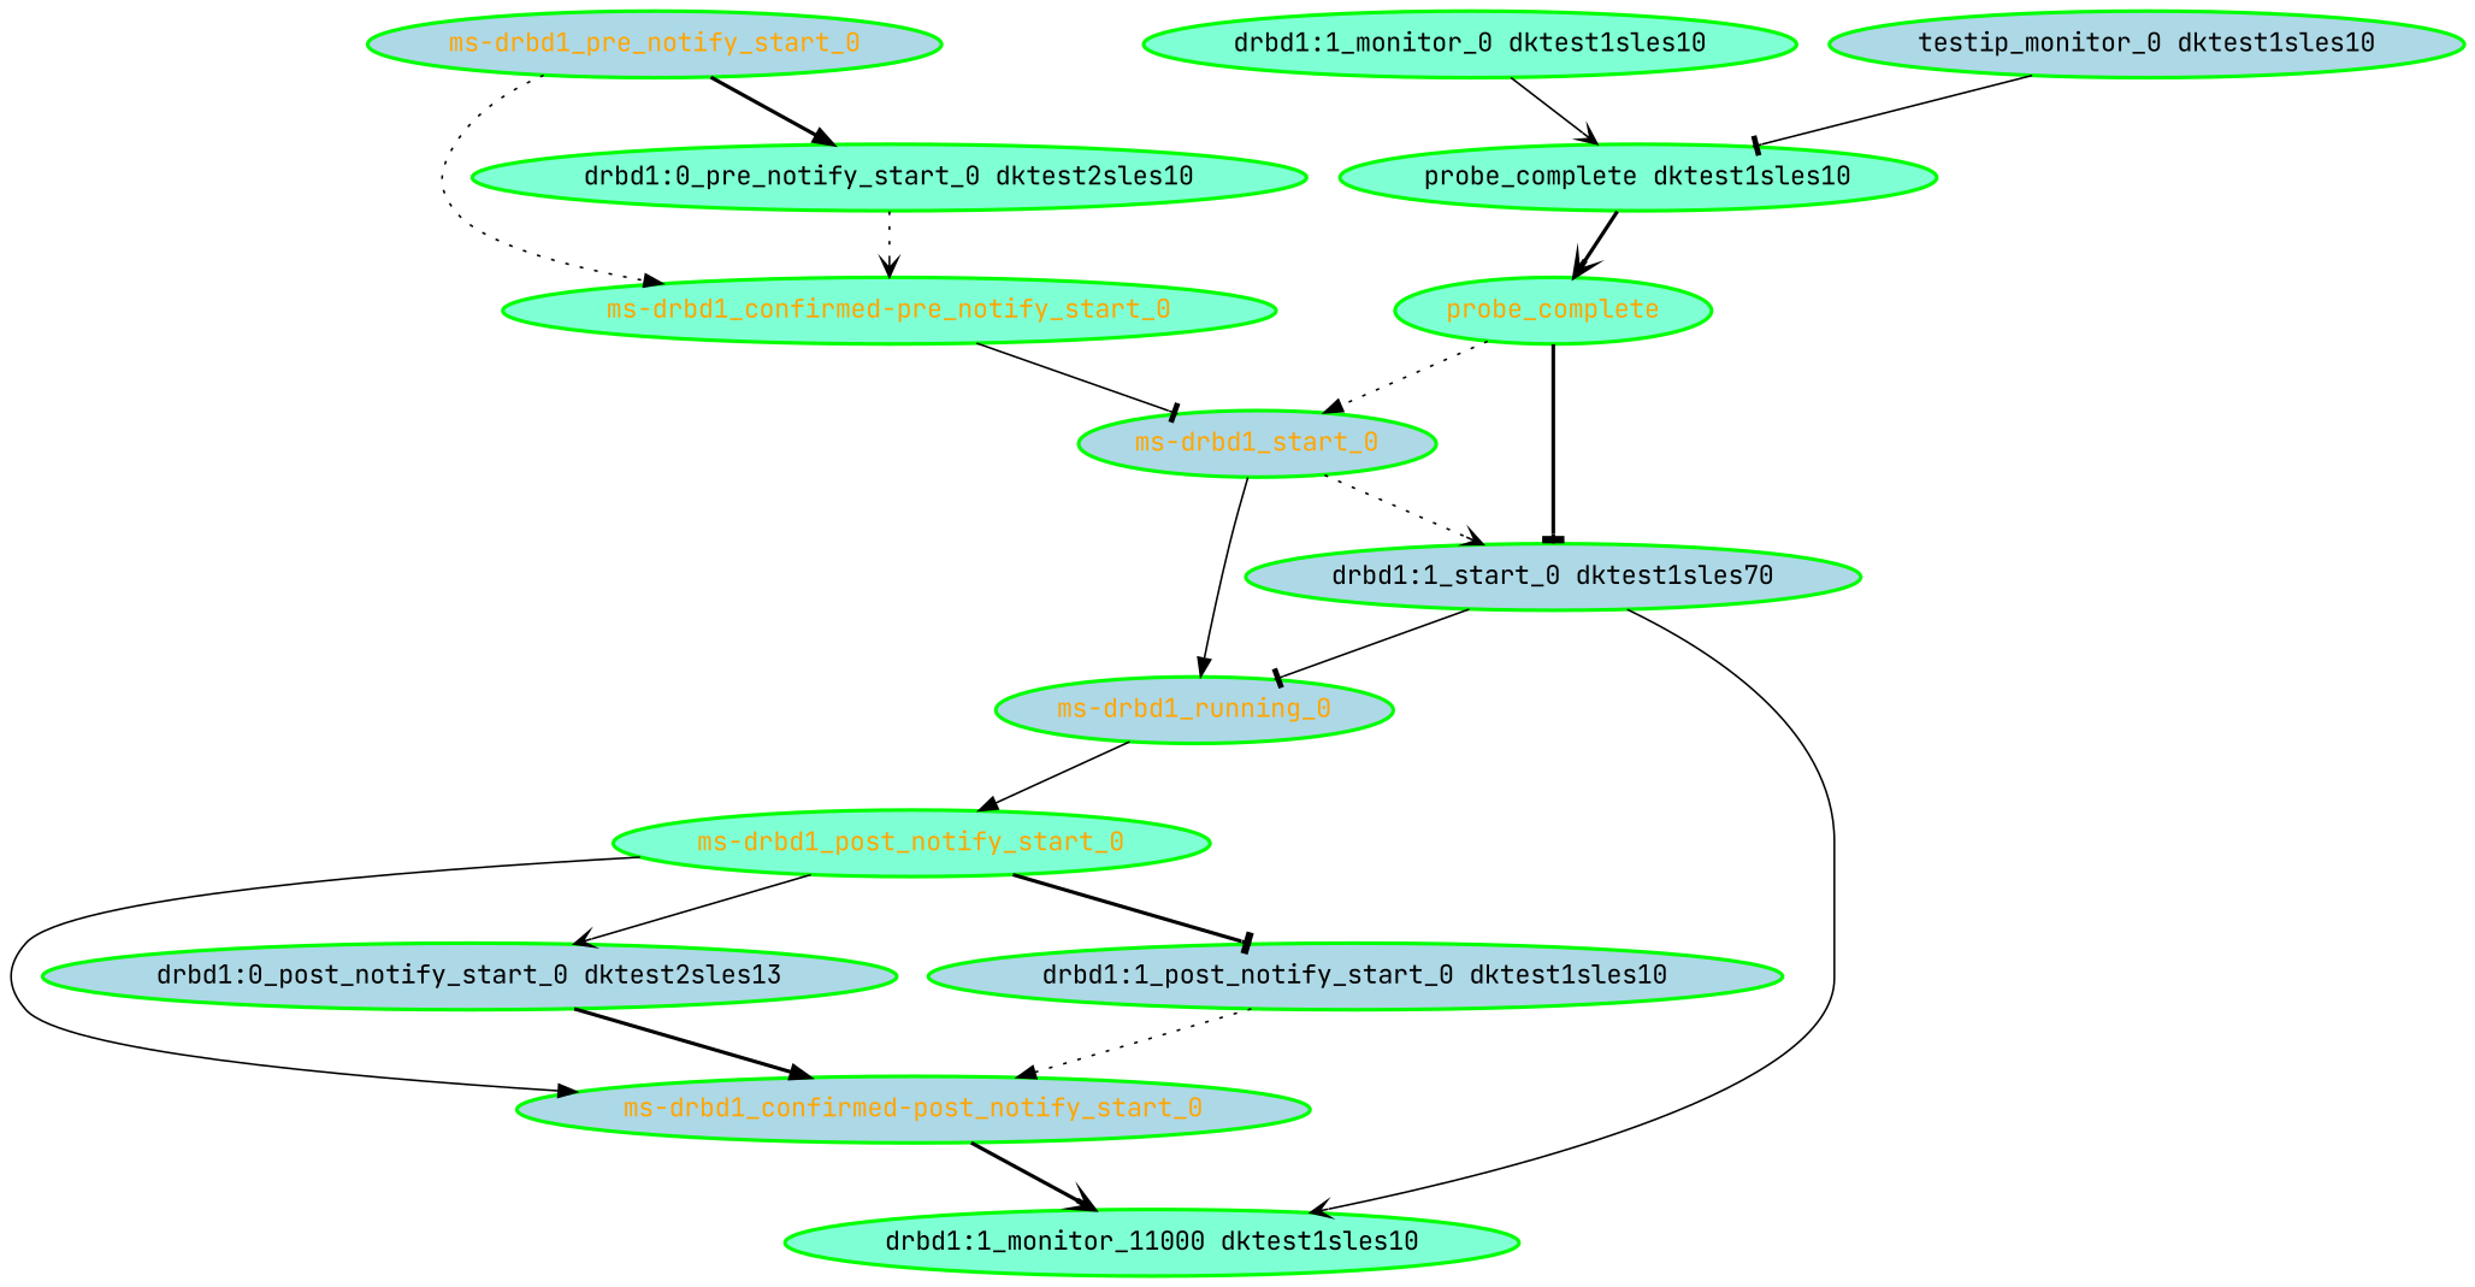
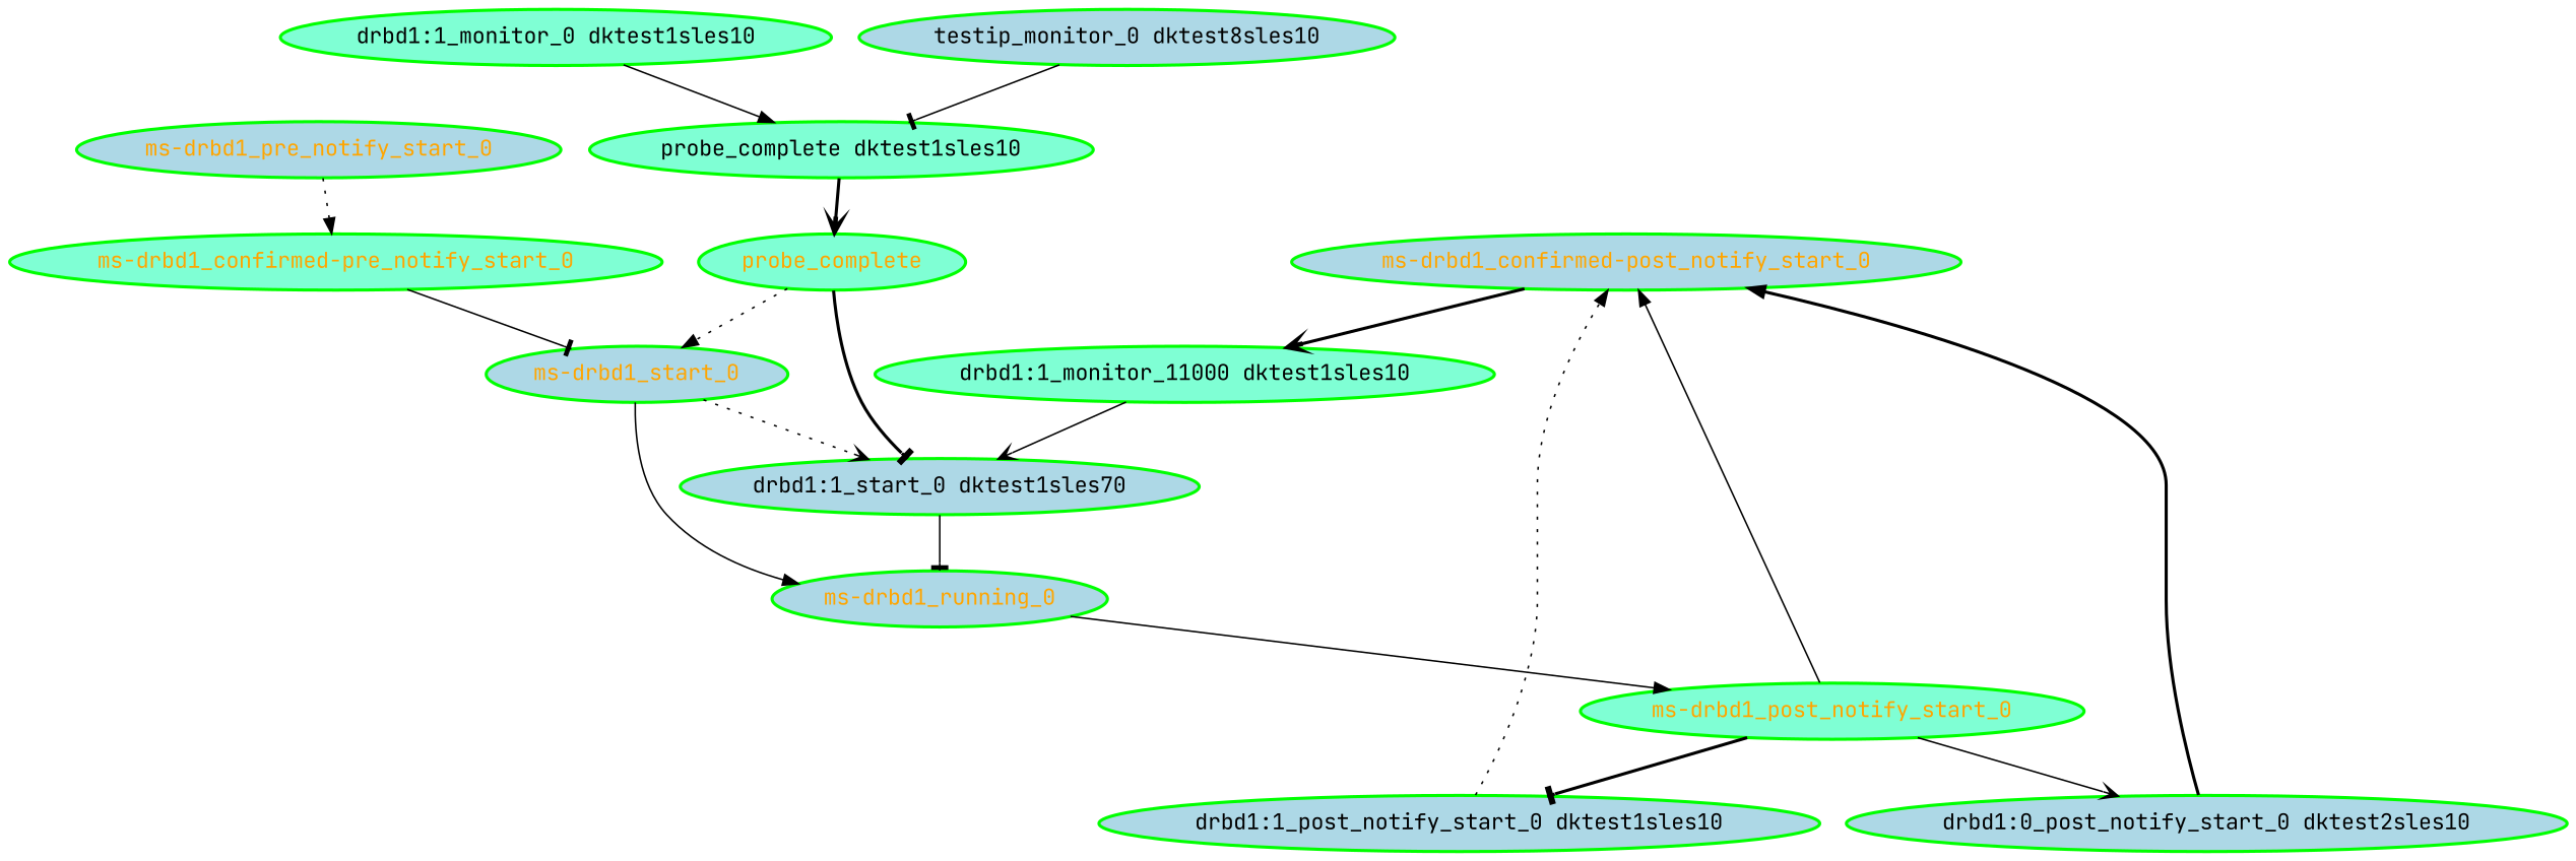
  digraph {
    fontname="JetBrains Mono"
    node [color=green fillcolor=lightblue fontcolor=black fontname="JetBrains Mono" style="bold,filled"]
    edge [arrowhead=normal fontname="JetBrains Mono" style=solid]
    "ms-drbd1_confirmed-post_notify_start_0" [fontcolor=orange]
-   "drbd1:0_post_notify_start_0 dktest2sles10" [label="drbd1:0_post_notify_start_0 dktest2sles13"]
+   "drbd1:0_post_notify_start_0 dktest2sles10"
    "drbd1:1_monitor_11000 dktest1sles10" [fillcolor=aquamarine]
-   "drbd1:0_pre_notify_start_0 dktest2sles10" [fillcolor=aquamarine]
    "ms-drbd1_confirmed-pre_notify_start_0" [fillcolor=aquamarine fontcolor=orange]
    "ms-drbd1_start_0" [fontcolor=orange]
    n7 [label="drbd1:1_start_0 dktest1sles70"]
    "ms-drbd1_running_0" [fontcolor=orange]
    "drbd1:1_monitor_0 dktest1sles10" [fillcolor=aquamarine]
    "probe_complete dktest1sles10" [fillcolor=aquamarine]
    probe_complete [fillcolor=aquamarine fontcolor=orange]
    "drbd1:1_post_notify_start_0 dktest1sles10"
    "ms-drbd1_post_notify_start_0" [fillcolor=aquamarine fontcolor=orange]
    "ms-drbd1_pre_notify_start_0" [fontcolor=orange]
-   "testip_monitor_0 dktest1sles10"
+   "testip_monitor_0 dktest1sles10" [label="testip_monitor_0 dktest8sles10"]
    "ms-drbd1_confirmed-post_notify_start_0" -> "drbd1:1_monitor_11000 dktest1sles10" [arrowhead=vee style=bold]
    "drbd1:0_post_notify_start_0 dktest2sles10" -> "ms-drbd1_confirmed-post_notify_start_0" [style=bold]
-   "drbd1:0_pre_notify_start_0 dktest2sles10" -> "ms-drbd1_confirmed-pre_notify_start_0" [arrowhead=vee style=dotted]
    "ms-drbd1_confirmed-pre_notify_start_0" -> "ms-drbd1_start_0" [arrowhead=tee]
    "ms-drbd1_start_0" -> n7 [arrowhead=vee style=dotted]
    "ms-drbd1_start_0" -> "ms-drbd1_running_0"
-   n7 -> "drbd1:1_monitor_11000 dktest1sles10" [arrowhead=vee]
+   "drbd1:1_monitor_11000 dktest1sles10" -> n7 [arrowhead=vee]
    n7 -> "ms-drbd1_running_0" [arrowhead=tee]
    "ms-drbd1_running_0" -> "ms-drbd1_post_notify_start_0"
-   "drbd1:1_monitor_0 dktest1sles10" -> "probe_complete dktest1sles10" [arrowhead=vee]
+   "drbd1:1_monitor_0 dktest1sles10" -> "probe_complete dktest1sles10"
    "probe_complete dktest1sles10" -> probe_complete [arrowhead=vee style=bold]
    probe_complete -> "ms-drbd1_start_0" [style=dotted]
    probe_complete -> n7 [arrowhead=tee style=bold]
    "drbd1:1_post_notify_start_0 dktest1sles10" -> "ms-drbd1_confirmed-post_notify_start_0" [style=dotted]
    "ms-drbd1_post_notify_start_0" -> "ms-drbd1_confirmed-post_notify_start_0"
    "ms-drbd1_post_notify_start_0" -> "drbd1:0_post_notify_start_0 dktest2sles10" [arrowhead=vee]
    "ms-drbd1_post_notify_start_0" -> "drbd1:1_post_notify_start_0 dktest1sles10" [arrowhead=tee style=bold]
-   "ms-drbd1_pre_notify_start_0" -> "drbd1:0_pre_notify_start_0 dktest2sles10" [style=bold]
    "ms-drbd1_pre_notify_start_0" -> "ms-drbd1_confirmed-pre_notify_start_0" [style=dotted]
    "testip_monitor_0 dktest1sles10" -> "probe_complete dktest1sles10" [arrowhead=tee]
  }
